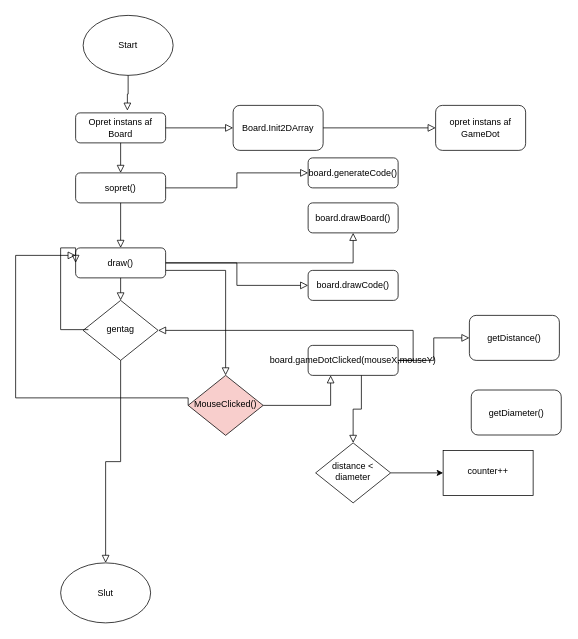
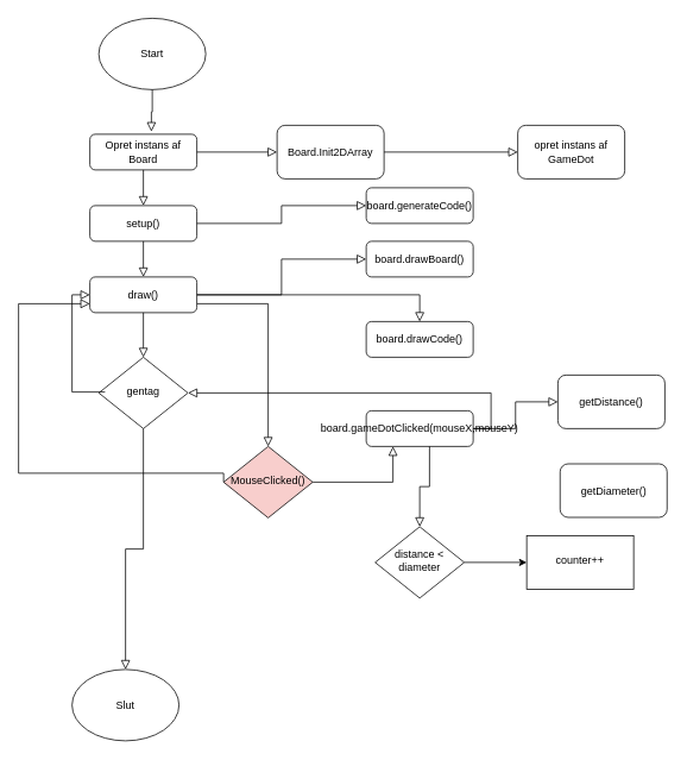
  <mxCell id="0" />
  <mxCell id="1" parent="0" />
  <mxCell id="2" value="" style="rounded=0;html=1;jettySize=auto;orthogonalLoop=1;fontSize=11;endArrow=block;endFill=0;endSize=8;strokeWidth=1;shadow=0;labelBackgroundColor=none;edgeStyle=orthogonalEdgeStyle;exitX=1;exitY=0.75;exitDx=0;exitDy=0;" parent="1" source="9" target="17" edge="1"><mxGeometry relative="1" as="geometry"><mxPoint x="354" y="450" as="sourcePoint" /><mxPoint x="494" y="480" as="targetPoint" /></mxGeometry></mxCell>
  <mxCell id="3" value="Opret instans af Board" style="rounded=1;whiteSpace=wrap;html=1;fontSize=12;glass=0;strokeWidth=1;shadow=0;" parent="1" vertex="1"><mxGeometry x="100" y="150" width="120" height="40" as="geometry" /></mxCell>
  <mxCell id="4" value="" style="edgeStyle=orthogonalEdgeStyle;rounded=0;html=1;jettySize=auto;orthogonalLoop=1;fontSize=11;endArrow=block;endFill=0;endSize=8;strokeWidth=1;shadow=0;labelBackgroundColor=none;exitX=1;exitY=0.5;exitDx=0;exitDy=0;" parent="1" source="9" target="5" edge="1"><mxGeometry y="10" relative="1" as="geometry"><mxPoint as="offset" /><mxPoint x="290" y="280" as="sourcePoint" /></mxGeometry></mxCell>
  <mxCell id="5" value="board.drawBoard()" style="rounded=1;whiteSpace=wrap;html=1;fontSize=12;glass=0;strokeWidth=1;shadow=0;" parent="1" vertex="1"><mxGeometry x="410" y="270" width="120" height="40" as="geometry" /></mxCell>
  <mxCell id="6" value="Start" style="ellipse;whiteSpace=wrap;html=1;" vertex="1" parent="1"><mxGeometry x="110" y="20" width="120" height="80" as="geometry" /></mxCell>
  <mxCell id="7" value="" style="rounded=0;html=1;jettySize=auto;orthogonalLoop=1;fontSize=11;endArrow=block;endFill=0;endSize=8;strokeWidth=1;shadow=0;labelBackgroundColor=none;edgeStyle=orthogonalEdgeStyle;entryX=0.575;entryY=-0.075;entryDx=0;entryDy=0;entryPerimeter=0;" edge="1" parent="1" source="6" target="3"><mxGeometry relative="1" as="geometry"><mxPoint x="170" y="250" as="sourcePoint" /><mxPoint x="160" y="200" as="targetPoint" /></mxGeometry></mxCell>
- <mxCell id="8" value="s&lt;span style=&quot;background-color: initial;&quot;&gt;opret()&lt;/span&gt;" style="rounded=1;whiteSpace=wrap;html=1;fontSize=12;glass=0;strokeWidth=1;shadow=0;" vertex="1" parent="1"><mxGeometry x="100" y="230" width="120" height="40" as="geometry" /></mxCell>
- <mxCell id="9" value="draw()" style="rounded=1;whiteSpace=wrap;html=1;fontSize=12;glass=0;strokeWidth=1;shadow=0;" vertex="1" parent="1"><mxGeometry x="100" y="330" width="120" height="40" as="geometry" /></mxCell>
+ <mxCell id="8" value="s&lt;span style=&quot;background-color: initial;&quot;&gt;etup()&lt;/span&gt;" style="rounded=1;whiteSpace=wrap;html=1;fontSize=12;glass=0;strokeWidth=1;shadow=0;" vertex="1" parent="1"><mxGeometry x="100" y="230" width="120" height="40" as="geometry" /></mxCell>
+ <mxCell id="9" value="draw()" style="rounded=1;whiteSpace=wrap;html=1;fontSize=12;glass=0;strokeWidth=1;shadow=0;" vertex="1" parent="1"><mxGeometry x="100" y="310" width="120" height="40" as="geometry" /></mxCell>
  <mxCell id="10" value="gentag" style="rhombus;whiteSpace=wrap;html=1;shadow=0;fontFamily=Helvetica;fontSize=12;align=center;strokeWidth=1;spacing=6;spacingTop=-4;" vertex="1" parent="1"><mxGeometry x="110" y="400" width="100" height="80" as="geometry" /></mxCell>
  <mxCell id="11" value="" style="rounded=0;html=1;jettySize=auto;orthogonalLoop=1;fontSize=11;endArrow=block;endFill=0;endSize=8;strokeWidth=1;shadow=0;labelBackgroundColor=none;edgeStyle=orthogonalEdgeStyle;entryX=0;entryY=0.5;entryDx=0;entryDy=0;exitX=0.07;exitY=0.488;exitDx=0;exitDy=0;exitPerimeter=0;" edge="1" parent="1" source="10" target="9"><mxGeometry relative="1" as="geometry"><mxPoint x="-190" y="430" as="sourcePoint" /><mxPoint x="-50" y="460" as="targetPoint" /><Array as="points"><mxPoint x="80" y="439" /><mxPoint x="80" y="330" /></Array></mxGeometry></mxCell>
  <mxCell id="12" value="" style="rounded=0;html=1;jettySize=auto;orthogonalLoop=1;fontSize=11;endArrow=block;endFill=0;endSize=8;strokeWidth=1;shadow=0;labelBackgroundColor=none;edgeStyle=orthogonalEdgeStyle;exitX=0.5;exitY=1;exitDx=0;exitDy=0;entryX=0.5;entryY=0;entryDx=0;entryDy=0;" edge="1" parent="1" source="9" target="10"><mxGeometry relative="1" as="geometry"><mxPoint x="364" y="460" as="sourcePoint" /><mxPoint x="160" y="380" as="targetPoint" /></mxGeometry></mxCell>
  <mxCell id="13" value="" style="rounded=0;html=1;jettySize=auto;orthogonalLoop=1;fontSize=11;endArrow=block;endFill=0;endSize=8;strokeWidth=1;shadow=0;labelBackgroundColor=none;edgeStyle=orthogonalEdgeStyle;exitX=0.5;exitY=1;exitDx=0;exitDy=0;entryX=0.5;entryY=0;entryDx=0;entryDy=0;" edge="1" parent="1" source="8" target="9"><mxGeometry relative="1" as="geometry"><mxPoint x="303.5" y="280" as="sourcePoint" /><mxPoint x="443.5" y="310" as="targetPoint" /></mxGeometry></mxCell>
  <mxCell id="14" value="" style="rounded=0;html=1;jettySize=auto;orthogonalLoop=1;fontSize=11;endArrow=block;endFill=0;endSize=8;strokeWidth=1;shadow=0;labelBackgroundColor=none;edgeStyle=orthogonalEdgeStyle;exitX=0.5;exitY=1;exitDx=0;exitDy=0;entryX=0.5;entryY=0;entryDx=0;entryDy=0;" edge="1" parent="1" source="3" target="8"><mxGeometry relative="1" as="geometry"><mxPoint x="250" y="220" as="sourcePoint" /><mxPoint x="170" y="220" as="targetPoint" /></mxGeometry></mxCell>
  <mxCell id="15" value="board.drawCode()" style="rounded=1;whiteSpace=wrap;html=1;fontSize=12;glass=0;strokeWidth=1;shadow=0;" vertex="1" parent="1"><mxGeometry x="410" y="360" width="120" height="40" as="geometry" /></mxCell>
  <mxCell id="16" value="" style="edgeStyle=orthogonalEdgeStyle;rounded=0;html=1;jettySize=auto;orthogonalLoop=1;fontSize=11;endArrow=block;endFill=0;endSize=8;strokeWidth=1;shadow=0;labelBackgroundColor=none;exitX=1;exitY=0.5;exitDx=0;exitDy=0;" edge="1" target="15" parent="1" source="9"><mxGeometry y="10" relative="1" as="geometry"><mxPoint as="offset" /><mxPoint x="320" y="390" as="sourcePoint" /></mxGeometry></mxCell>
  <mxCell id="17" value="MouseClicked()" style="rhombus;whiteSpace=wrap;html=1;shadow=0;fontFamily=Helvetica;fontSize=12;align=center;strokeWidth=1;spacing=6;spacingTop=-4;fillColor=#f8cecc;" vertex="1" parent="1"><mxGeometry x="250" y="500" width="100" height="80" as="geometry" /></mxCell>
  <mxCell id="18" value="board.gameDotClicked(mouseX,mouseY)" style="rounded=1;whiteSpace=wrap;html=1;fontSize=12;glass=0;strokeWidth=1;shadow=0;" vertex="1" parent="1"><mxGeometry x="410" y="460" width="120" height="40" as="geometry" /></mxCell>
  <mxCell id="19" value="" style="rounded=0;html=1;jettySize=auto;orthogonalLoop=1;fontSize=11;endArrow=block;endFill=0;endSize=8;strokeWidth=1;shadow=0;labelBackgroundColor=none;edgeStyle=orthogonalEdgeStyle;entryX=0.25;entryY=1;entryDx=0;entryDy=0;" edge="1" parent="1" source="17" target="18"><mxGeometry y="20" relative="1" as="geometry"><mxPoint as="offset" /><mxPoint x="504" y="570" as="sourcePoint" /><mxPoint x="504" y="610" as="targetPoint" /></mxGeometry></mxCell>
  <mxCell id="20" value="" style="rounded=0;html=1;jettySize=auto;orthogonalLoop=1;fontSize=11;endArrow=block;endFill=0;endSize=8;strokeWidth=1;shadow=0;labelBackgroundColor=none;edgeStyle=orthogonalEdgeStyle;exitX=0;exitY=0.5;exitDx=0;exitDy=0;" edge="1" parent="1" source="17" target="9"><mxGeometry relative="1" as="geometry"><mxPoint x="127" y="449" as="sourcePoint" /><mxPoint x="90" y="330" as="targetPoint" /><Array as="points"><mxPoint x="20" y="530" /><mxPoint x="20" y="340" /></Array></mxGeometry></mxCell>
  <mxCell id="21" value="Slut" style="ellipse;whiteSpace=wrap;html=1;" vertex="1" parent="1"><mxGeometry x="80" y="750" width="120" height="80" as="geometry" /></mxCell>
  <mxCell id="22" value="" style="rounded=0;html=1;jettySize=auto;orthogonalLoop=1;fontSize=11;endArrow=block;endFill=0;endSize=8;strokeWidth=1;shadow=0;labelBackgroundColor=none;edgeStyle=orthogonalEdgeStyle;exitX=0.5;exitY=1;exitDx=0;exitDy=0;entryX=0.5;entryY=0;entryDx=0;entryDy=0;" edge="1" parent="1" source="10" target="21"><mxGeometry relative="1" as="geometry"><mxPoint x="230" y="350" as="sourcePoint" /><mxPoint x="270" y="500" as="targetPoint" /></mxGeometry></mxCell>
  <mxCell id="23" value="Board.Init2DArray" style="rounded=1;whiteSpace=wrap;html=1;" vertex="1" parent="1"><mxGeometry x="310" y="140" width="120" height="60" as="geometry" /></mxCell>
  <mxCell id="24" value="" style="edgeStyle=orthogonalEdgeStyle;rounded=0;html=1;jettySize=auto;orthogonalLoop=1;fontSize=11;endArrow=block;endFill=0;endSize=8;strokeWidth=1;shadow=0;labelBackgroundColor=none;exitX=1;exitY=0.5;exitDx=0;exitDy=0;entryX=0;entryY=0.5;entryDx=0;entryDy=0;" edge="1" parent="1" source="3" target="23"><mxGeometry y="10" relative="1" as="geometry"><mxPoint as="offset" /><mxPoint x="230" y="340" as="sourcePoint" /><mxPoint x="480" y="370" as="targetPoint" /></mxGeometry></mxCell>
  <mxCell id="25" value="board.generateCode()" style="rounded=1;whiteSpace=wrap;html=1;fontSize=12;glass=0;strokeWidth=1;shadow=0;" vertex="1" parent="1"><mxGeometry x="410" y="210" width="120" height="40" as="geometry" /></mxCell>
  <mxCell id="26" value="" style="edgeStyle=orthogonalEdgeStyle;rounded=0;html=1;jettySize=auto;orthogonalLoop=1;fontSize=11;endArrow=block;endFill=0;endSize=8;strokeWidth=1;shadow=0;labelBackgroundColor=none;entryX=0;entryY=0.5;entryDx=0;entryDy=0;" edge="1" parent="1" source="8" target="25"><mxGeometry y="10" relative="1" as="geometry"><mxPoint as="offset" /><mxPoint x="230" y="340" as="sourcePoint" /><mxPoint x="420" y="300" as="targetPoint" /></mxGeometry></mxCell>
  <mxCell id="27" value="" style="edgeStyle=orthogonalEdgeStyle;rounded=0;html=1;jettySize=auto;orthogonalLoop=1;fontSize=11;endArrow=block;endFill=0;endSize=8;strokeWidth=1;shadow=0;labelBackgroundColor=none;exitX=1;exitY=0.5;exitDx=0;exitDy=0;entryX=0;entryY=0.5;entryDx=0;entryDy=0;" edge="1" target="28" parent="1" source="23"><mxGeometry y="10" relative="1" as="geometry"><mxPoint as="offset" /><mxPoint x="490" y="170" as="sourcePoint" /><mxPoint x="750" y="370" as="targetPoint" /></mxGeometry></mxCell>
  <mxCell id="28" value="opret instans af GameDot" style="rounded=1;whiteSpace=wrap;html=1;" vertex="1" parent="1"><mxGeometry x="580" y="140" width="120" height="60" as="geometry" /></mxCell>
  <mxCell id="29" value="" style="edgeStyle=orthogonalEdgeStyle;rounded=0;html=1;jettySize=auto;orthogonalLoop=1;fontSize=11;endArrow=block;endFill=0;endSize=8;strokeWidth=1;shadow=0;labelBackgroundColor=none;exitX=1;exitY=0.5;exitDx=0;exitDy=0;entryX=0;entryY=0.5;entryDx=0;entryDy=0;" edge="1" target="30" parent="1" source="18"><mxGeometry y="10" relative="1" as="geometry"><mxPoint as="offset" /><mxPoint x="535" y="420" as="sourcePoint" /><mxPoint x="795" y="650" as="targetPoint" /></mxGeometry></mxCell>
  <mxCell id="30" value="getDistance()" style="rounded=1;whiteSpace=wrap;html=1;" vertex="1" parent="1"><mxGeometry x="625" y="420" width="120" height="60" as="geometry" /></mxCell>
  <mxCell id="31" value="getDiameter()" style="rounded=1;whiteSpace=wrap;html=1;" vertex="1" parent="1"><mxGeometry x="627.5" y="519.5" width="120" height="60" as="geometry" /></mxCell>
  <mxCell id="32" value="" style="edgeStyle=orthogonalEdgeStyle;rounded=0;html=1;jettySize=auto;orthogonalLoop=1;fontSize=11;endArrow=block;endFill=0;endSize=8;strokeWidth=1;shadow=0;labelBackgroundColor=none;exitX=1;exitY=0.5;exitDx=0;exitDy=0;" edge="1" target="10" parent="1" source="18"><mxGeometry y="10" relative="1" as="geometry"><mxPoint as="offset" /><mxPoint x="532.5" y="579.5" as="sourcePoint" /><mxPoint x="797.5" y="749.5" as="targetPoint" /></mxGeometry></mxCell>
  <mxCell id="33" value="" style="edgeStyle=orthogonalEdgeStyle;rounded=0;orthogonalLoop=1;jettySize=auto;html=1;" edge="1" parent="1" source="34" target="35"><mxGeometry relative="1" as="geometry" /></mxCell>
  <mxCell id="34" value="distance &amp;lt; diameter" style="rhombus;whiteSpace=wrap;html=1;shadow=0;fontFamily=Helvetica;fontSize=12;align=center;strokeWidth=1;spacing=6;spacingTop=-4;" vertex="1" parent="1"><mxGeometry x="420" y="590" width="100" height="80" as="geometry" /></mxCell>
  <mxCell id="35" value="counter++" style="whiteSpace=wrap;html=1;shadow=0;strokeWidth=1;spacing=6;spacingTop=-4;" vertex="1" parent="1"><mxGeometry x="590" y="600" width="120" height="60" as="geometry" /></mxCell>
  <mxCell id="36" value="" style="rounded=0;html=1;jettySize=auto;orthogonalLoop=1;fontSize=11;endArrow=block;endFill=0;endSize=8;strokeWidth=1;shadow=0;labelBackgroundColor=none;edgeStyle=orthogonalEdgeStyle;exitX=0.592;exitY=1;exitDx=0;exitDy=0;exitPerimeter=0;" edge="1" parent="1" source="18" target="34"><mxGeometry y="20" relative="1" as="geometry"><mxPoint as="offset" /><mxPoint x="360" y="550" as="sourcePoint" /><mxPoint x="480" y="510" as="targetPoint" /></mxGeometry></mxCell>
